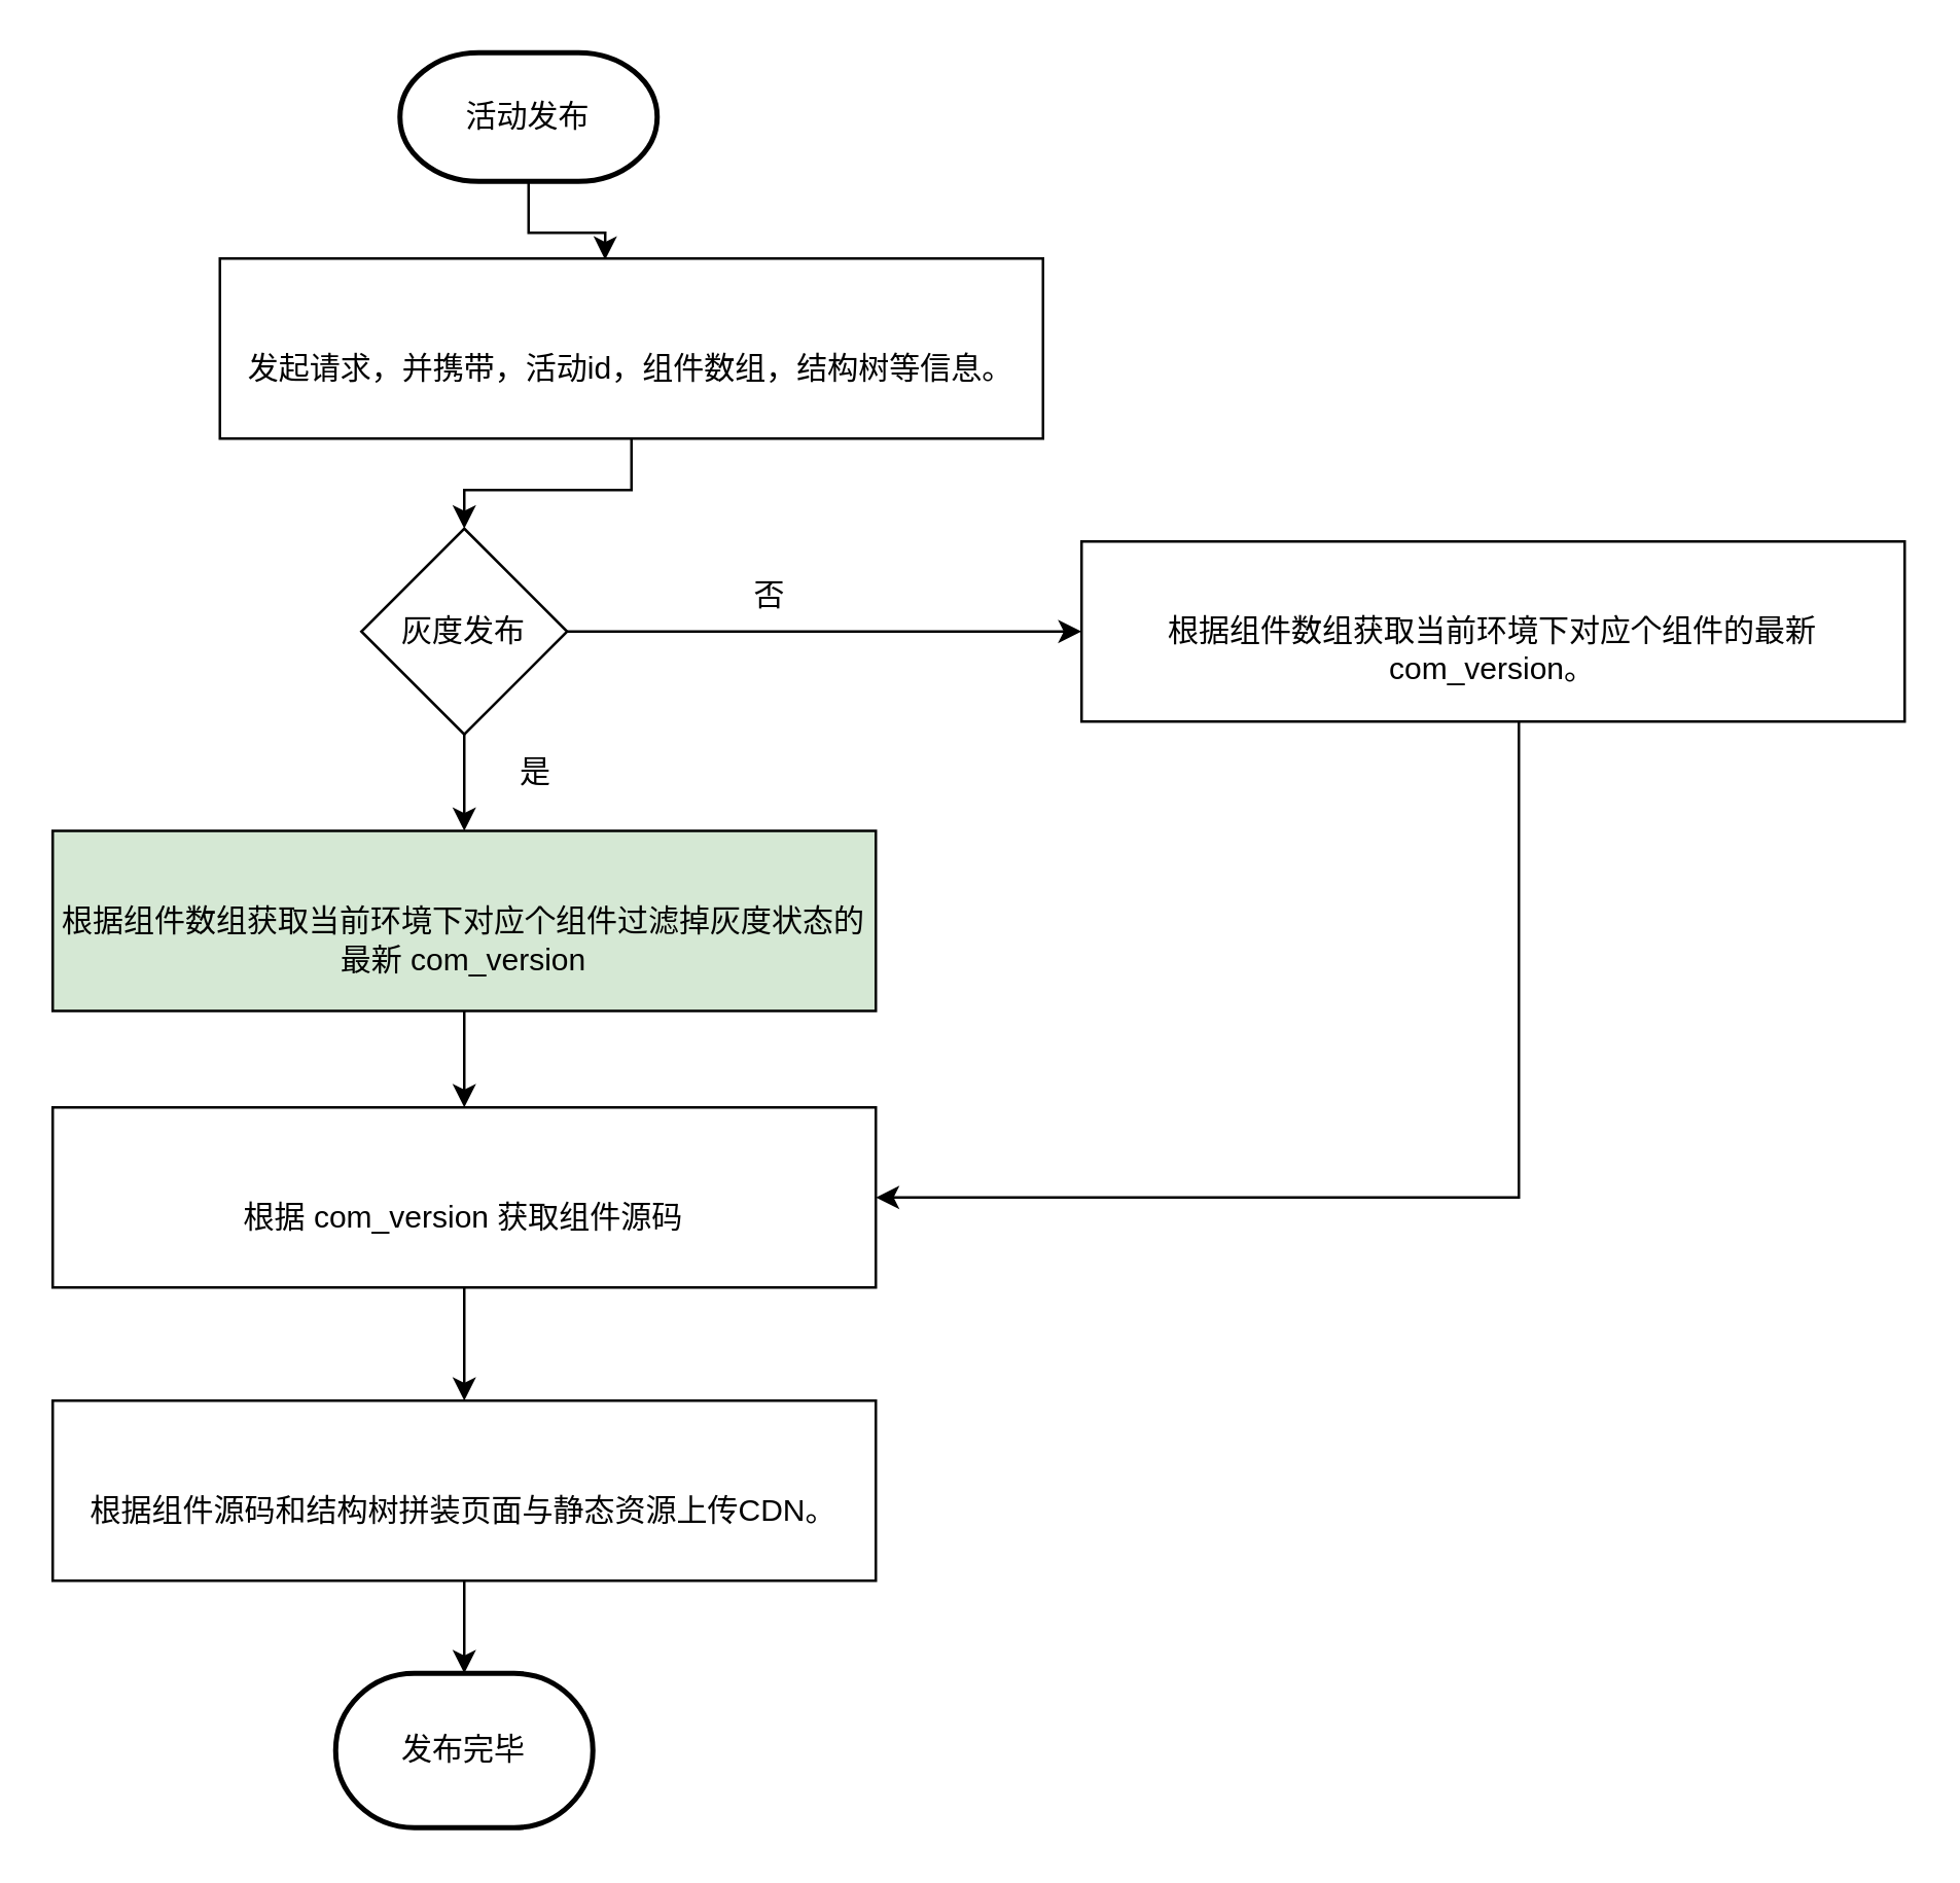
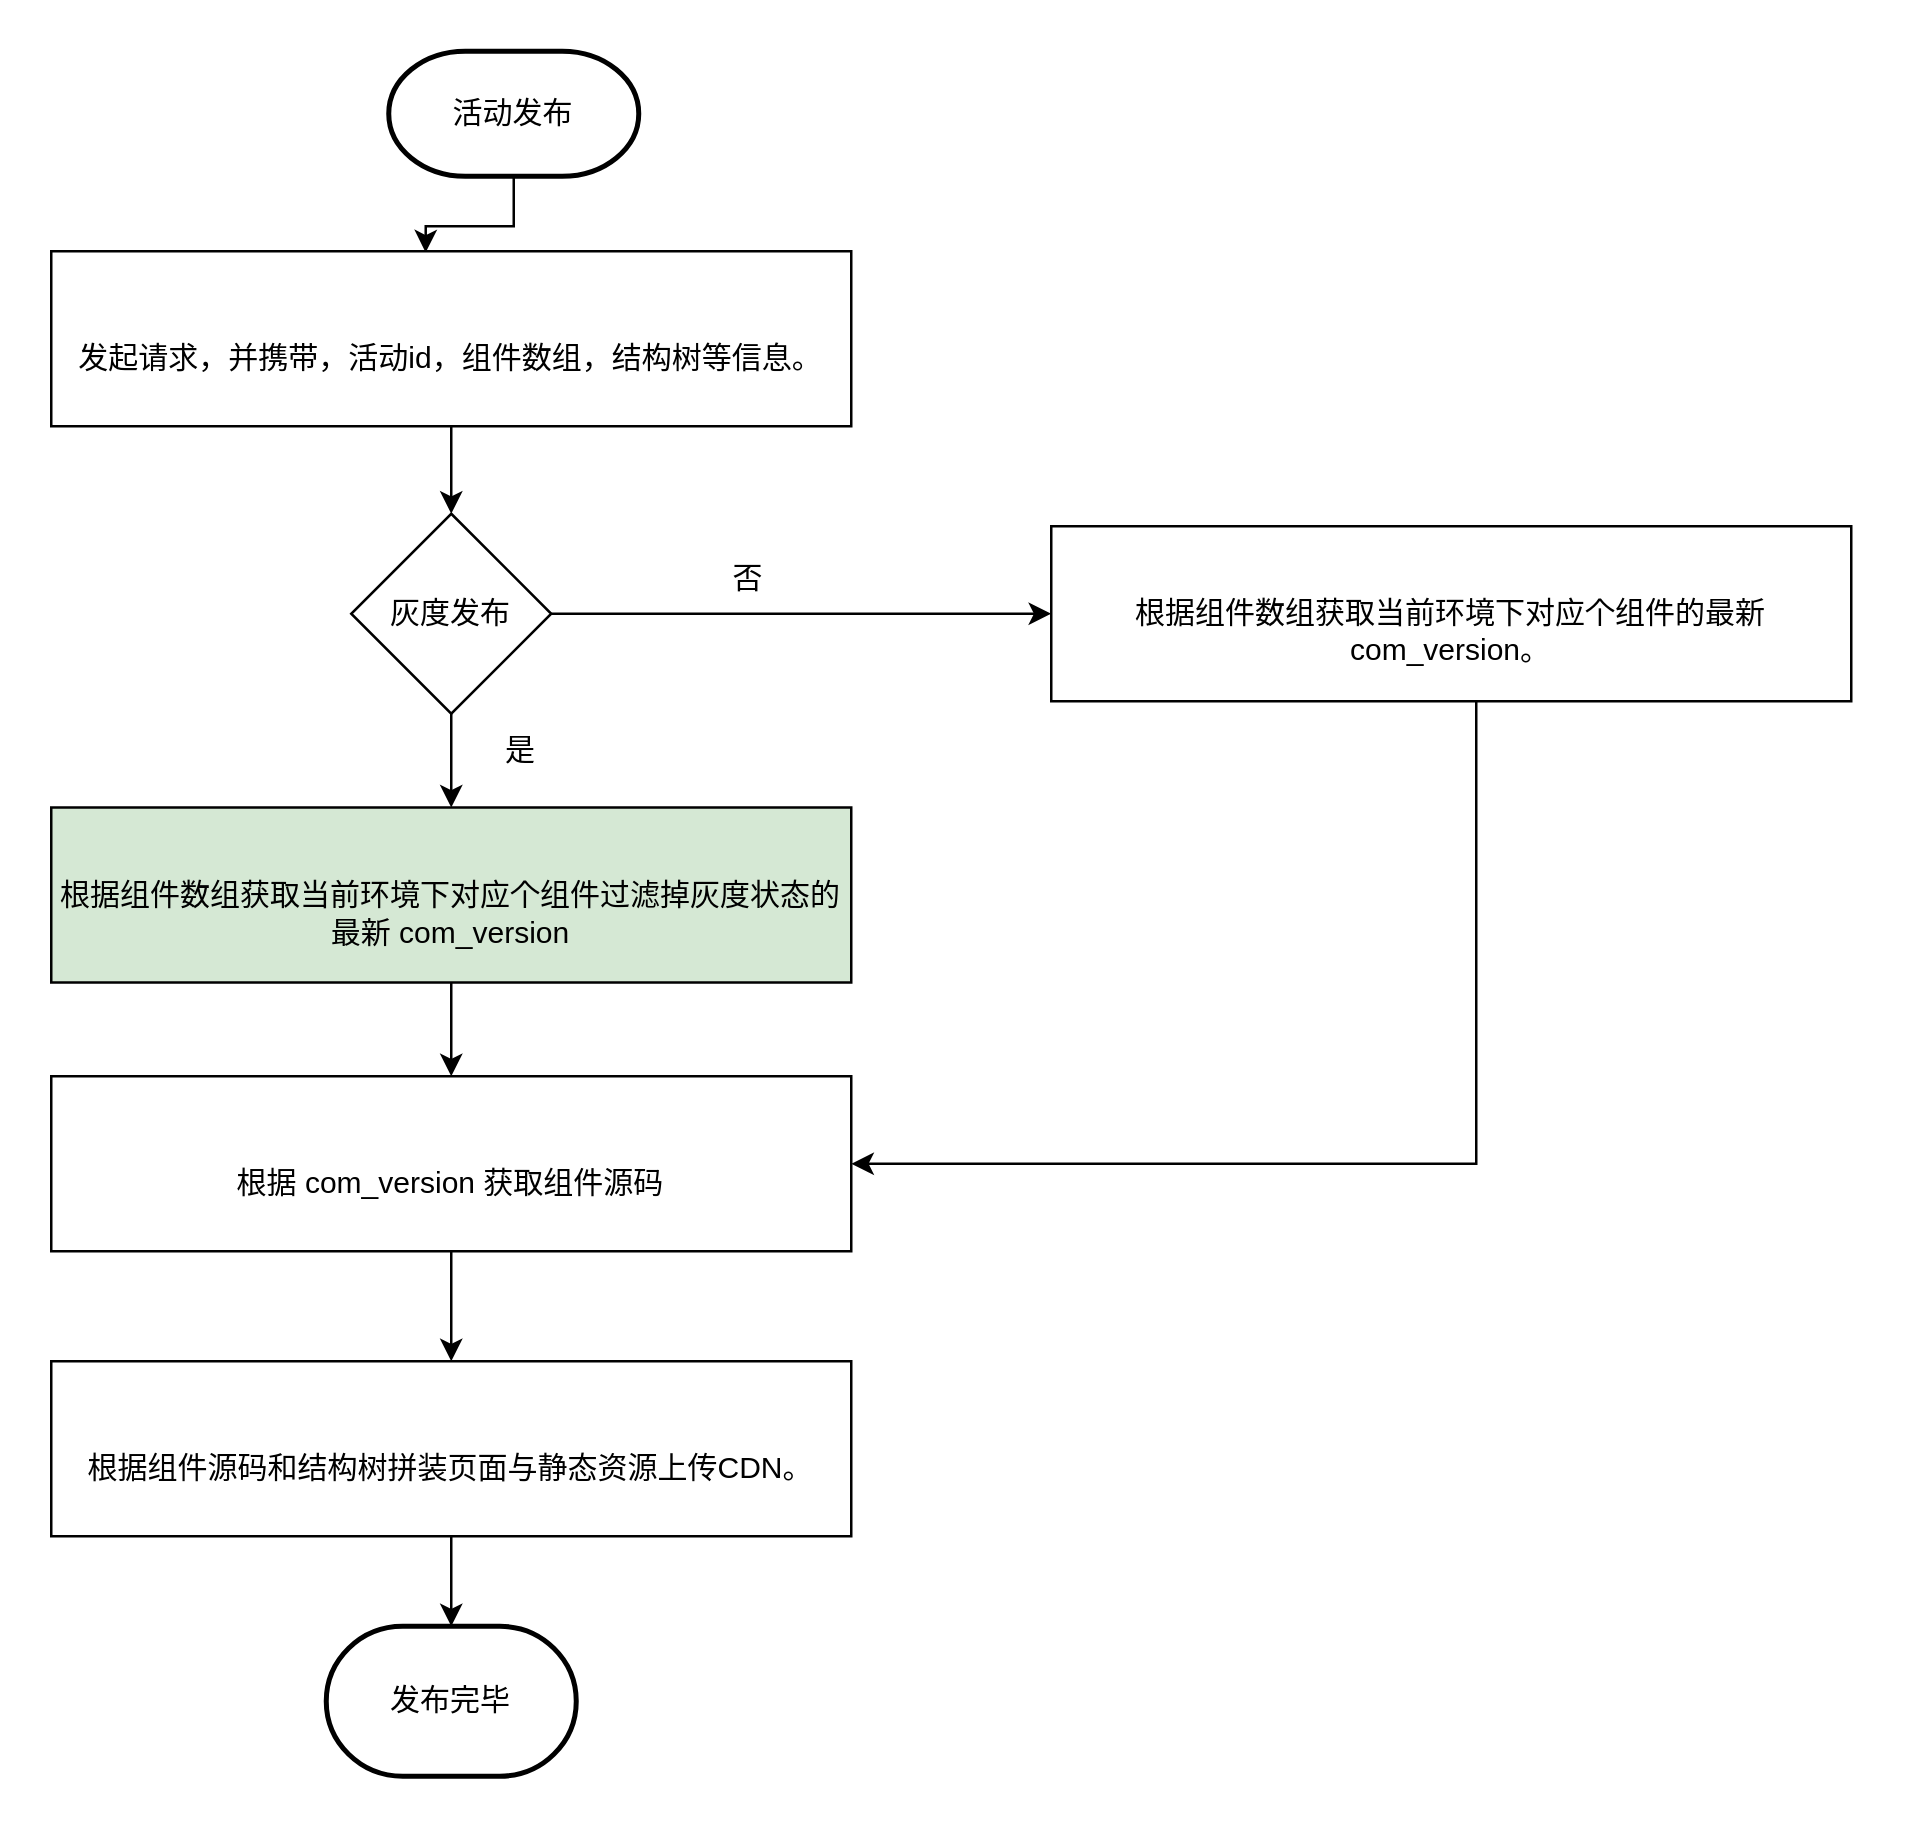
  <mxCell id="0" />
  <mxCell id="1" parent="0" />
  <mxCell id="2" style="edgeStyle=orthogonalEdgeStyle;rounded=0;orthogonalLoop=1;jettySize=auto;html=1;entryX=0.468;entryY=0.007;entryDx=0;entryDy=0;entryPerimeter=0;" parent="1" source="3" target="5" edge="1"><mxGeometry relative="1" as="geometry" /></mxCell>
  <mxCell id="3" value="活动发布" style="strokeWidth=2;html=1;shape=mxgraph.flowchart.terminator;whiteSpace=wrap;" parent="1" vertex="1"><mxGeometry x="155" y="20" width="100" height="50" as="geometry" /></mxCell>
  <mxCell id="4" style="edgeStyle=orthogonalEdgeStyle;rounded=0;orthogonalLoop=1;jettySize=auto;html=1;entryX=0.5;entryY=0;entryDx=0;entryDy=0;" parent="1" source="5" target="12" edge="1"><mxGeometry relative="1" as="geometry" /></mxCell>
- <mxCell id="5" value="&lt;br&gt;发起请求，并携带，活动id，组件数组，结构树等信息。" style="rounded=0;whiteSpace=wrap;html=1;" parent="1" vertex="1"><mxGeometry x="85" y="100" width="320" height="70" as="geometry" /></mxCell>
+ <mxCell id="5" value="&lt;br&gt;发起请求，并携带，活动id，组件数组，结构树等信息。" style="rounded=0;whiteSpace=wrap;html=1;" parent="1" vertex="1"><mxGeometry x="20" y="100" width="320" height="70" as="geometry" /></mxCell>
  <mxCell id="6" style="edgeStyle=orthogonalEdgeStyle;rounded=0;orthogonalLoop=1;jettySize=auto;html=1;entryX=1;entryY=0.5;entryDx=0;entryDy=0;" parent="1" source="7" target="14" edge="1"><mxGeometry relative="1" as="geometry"><Array as="points"><mxPoint x="590" y="465" /></Array></mxGeometry></mxCell>
  <mxCell id="7" value="&lt;br&gt;根据组件数组获取当前环境下对应个组件的最新 com_version。" style="rounded=0;whiteSpace=wrap;html=1;" parent="1" vertex="1"><mxGeometry x="420" y="210" width="320" height="70" as="geometry" /></mxCell>
  <mxCell id="8" style="edgeStyle=orthogonalEdgeStyle;rounded=0;orthogonalLoop=1;jettySize=auto;html=1;entryX=0.5;entryY=0;entryDx=0;entryDy=0;" parent="1" source="9" target="14" edge="1"><mxGeometry relative="1" as="geometry" /></mxCell>
  <mxCell id="9" value="&lt;br&gt;根据组件数组获取当前环境下对应个组件过滤掉灰度状态的最新 com_version" style="rounded=0;whiteSpace=wrap;html=1;fillColor=#d5e8d4;" parent="1" vertex="1"><mxGeometry x="20" y="322.5" width="320" height="70" as="geometry" /></mxCell>
  <mxCell id="10" style="edgeStyle=orthogonalEdgeStyle;rounded=0;orthogonalLoop=1;jettySize=auto;html=1;entryX=0.5;entryY=0;entryDx=0;entryDy=0;" parent="1" source="12" target="9" edge="1"><mxGeometry relative="1" as="geometry" /></mxCell>
  <mxCell id="11" style="edgeStyle=orthogonalEdgeStyle;rounded=0;orthogonalLoop=1;jettySize=auto;html=1;entryX=0;entryY=0.5;entryDx=0;entryDy=0;" parent="1" source="12" target="7" edge="1"><mxGeometry relative="1" as="geometry" /></mxCell>
  <mxCell id="12" value="灰度发布&lt;br&gt;" style="rhombus;whiteSpace=wrap;html=1;" parent="1" vertex="1"><mxGeometry x="140" y="205" width="80" height="80" as="geometry" /></mxCell>
  <mxCell id="13" style="edgeStyle=orthogonalEdgeStyle;rounded=0;orthogonalLoop=1;jettySize=auto;html=1;entryX=0.5;entryY=0;entryDx=0;entryDy=0;" parent="1" source="14" target="16" edge="1"><mxGeometry relative="1" as="geometry" /></mxCell>
  <mxCell id="14" value="&lt;br&gt;根据 com_version 获取组件源码" style="rounded=0;whiteSpace=wrap;html=1;" parent="1" vertex="1"><mxGeometry x="20" y="430" width="320" height="70" as="geometry" /></mxCell>
  <mxCell id="15" style="edgeStyle=orthogonalEdgeStyle;rounded=0;orthogonalLoop=1;jettySize=auto;html=1;entryX=0.5;entryY=0;entryDx=0;entryDy=0;entryPerimeter=0;" parent="1" source="16" target="17" edge="1"><mxGeometry relative="1" as="geometry" /></mxCell>
  <mxCell id="16" value="&lt;br&gt;根据组件源码和结构树拼装页面与静态资源上传CDN。" style="rounded=0;whiteSpace=wrap;html=1;" parent="1" vertex="1"><mxGeometry x="20" y="544" width="320" height="70" as="geometry" /></mxCell>
  <mxCell id="17" value="发布完毕" style="strokeWidth=2;html=1;shape=mxgraph.flowchart.terminator;whiteSpace=wrap;" parent="1" vertex="1"><mxGeometry x="130" y="650" width="100" height="60" as="geometry" /></mxCell>
  <mxCell id="18" value="是" style="text;html=1;resizable=0;points=[];autosize=1;align=left;verticalAlign=top;spacingTop=-4;" parent="1" vertex="1"><mxGeometry x="200" y="290" width="30" height="10" as="geometry" /></mxCell>
  <mxCell id="19" value="否" style="text;html=1;resizable=0;points=[];autosize=1;align=left;verticalAlign=top;spacingTop=-4;" parent="1" vertex="1"><mxGeometry x="291" y="221" width="30" height="10" as="geometry" /></mxCell>
